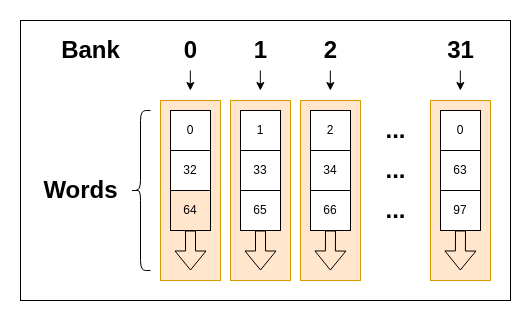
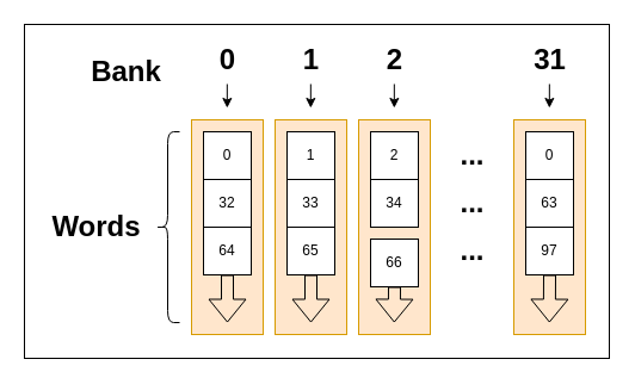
  <mxCell id="0" />
  <mxCell id="1" parent="0" />
  <mxCell id="2" value="" style="rounded=0;whiteSpace=wrap;html=1;" vertex="1" parent="1"><mxGeometry x="20" y="20" width="490" height="280" as="geometry" /></mxCell>
  <mxCell id="3" value="" style="rounded=0;whiteSpace=wrap;html=1;fillColor=#ffe6cc;strokeColor=#d79b00;" vertex="1" parent="1"><mxGeometry x="160" y="100" width="60" height="180" as="geometry" /></mxCell>
  <mxCell id="4" value="0" style="rounded=0;whiteSpace=wrap;html=1;" vertex="1" parent="1"><mxGeometry x="170" y="110" width="40" height="40" as="geometry" /></mxCell>
  <mxCell id="5" value="32" style="rounded=0;whiteSpace=wrap;html=1;" vertex="1" parent="1"><mxGeometry x="170" y="150" width="40" height="40" as="geometry" /></mxCell>
- <mxCell id="6" value="64" style="rounded=0;whiteSpace=wrap;html=1;fillColor=#ffe6cc;" vertex="1" parent="1"><mxGeometry x="170" y="190" width="40" height="40" as="geometry" /></mxCell>
+ <mxCell id="6" value="64" style="rounded=0;whiteSpace=wrap;html=1;" vertex="1" parent="1"><mxGeometry x="170" y="190" width="40" height="40" as="geometry" /></mxCell>
  <mxCell id="7" value="..." style="text;strokeColor=none;fillColor=none;html=1;fontSize=24;fontStyle=1;verticalAlign=middle;align=center;" vertex="1" parent="1"><mxGeometry x="370" y="110" width="50" height="40" as="geometry" /></mxCell>
  <mxCell id="8" value="" style="shape=flexArrow;endArrow=classic;html=1;rounded=0;" edge="1" parent="1"><mxGeometry width="50" height="50" relative="1" as="geometry"><mxPoint x="190" y="230" as="sourcePoint" /><mxPoint x="190" y="270" as="targetPoint" /></mxGeometry></mxCell>
  <mxCell id="9" value="" style="endArrow=classic;html=1;rounded=0;" edge="1" parent="1"><mxGeometry width="50" height="50" relative="1" as="geometry"><mxPoint x="189.83" y="70" as="sourcePoint" /><mxPoint x="189.83" y="90" as="targetPoint" /></mxGeometry></mxCell>
  <mxCell id="10" value="0" style="text;strokeColor=none;fillColor=none;html=1;fontSize=24;fontStyle=1;verticalAlign=middle;align=center;" vertex="1" parent="1"><mxGeometry x="170" y="30" width="40" height="40" as="geometry" /></mxCell>
- <mxCell id="11" value="Bank" style="text;strokeColor=none;fillColor=none;html=1;fontSize=24;fontStyle=1;verticalAlign=middle;align=center;" vertex="1" parent="1"><mxGeometry x="50" y="30" width="80" height="40" as="geometry" /></mxCell>
+ <mxCell id="11" value="Bank" style="text;strokeColor=none;fillColor=none;html=1;fontSize=24;fontStyle=1;verticalAlign=middle;align=center;" vertex="1" parent="1"><mxGeometry x="65" y="40" width="80" height="40" as="geometry" /></mxCell>
  <mxCell id="12" value="" style="rounded=0;whiteSpace=wrap;html=1;fillColor=#ffe6cc;strokeColor=#d79b00;" vertex="1" parent="1"><mxGeometry x="230" y="100" width="60" height="180" as="geometry" /></mxCell>
  <mxCell id="13" value="1" style="rounded=0;whiteSpace=wrap;html=1;" vertex="1" parent="1"><mxGeometry x="240" y="110" width="40" height="40" as="geometry" /></mxCell>
  <mxCell id="14" value="33" style="rounded=0;whiteSpace=wrap;html=1;" vertex="1" parent="1"><mxGeometry x="240" y="150" width="40" height="40" as="geometry" /></mxCell>
  <mxCell id="15" value="65" style="rounded=0;whiteSpace=wrap;html=1;" vertex="1" parent="1"><mxGeometry x="240" y="190" width="40" height="40" as="geometry" /></mxCell>
  <mxCell id="16" value="" style="shape=flexArrow;endArrow=classic;html=1;rounded=0;" edge="1" parent="1"><mxGeometry width="50" height="50" relative="1" as="geometry"><mxPoint x="260" y="230" as="sourcePoint" /><mxPoint x="260" y="270" as="targetPoint" /></mxGeometry></mxCell>
  <mxCell id="17" value="" style="endArrow=classic;html=1;rounded=0;" edge="1" parent="1"><mxGeometry width="50" height="50" relative="1" as="geometry"><mxPoint x="259.83" y="70" as="sourcePoint" /><mxPoint x="259.83" y="90" as="targetPoint" /></mxGeometry></mxCell>
  <mxCell id="18" value="1" style="text;strokeColor=none;fillColor=none;html=1;fontSize=24;fontStyle=1;verticalAlign=middle;align=center;" vertex="1" parent="1"><mxGeometry x="240" y="30" width="40" height="40" as="geometry" /></mxCell>
  <mxCell id="19" value="" style="rounded=0;whiteSpace=wrap;html=1;fillColor=#ffe6cc;strokeColor=#d79b00;" vertex="1" parent="1"><mxGeometry x="430" y="100" width="60" height="180" as="geometry" /></mxCell>
  <mxCell id="20" value="0" style="rounded=0;whiteSpace=wrap;html=1;" vertex="1" parent="1"><mxGeometry x="440" y="110" width="40" height="40" as="geometry" /></mxCell>
  <mxCell id="21" value="63" style="rounded=0;whiteSpace=wrap;html=1;" vertex="1" parent="1"><mxGeometry x="440" y="150" width="40" height="40" as="geometry" /></mxCell>
  <mxCell id="22" value="97" style="rounded=0;whiteSpace=wrap;html=1;" vertex="1" parent="1"><mxGeometry x="440" y="190" width="40" height="40" as="geometry" /></mxCell>
  <mxCell id="23" value="" style="shape=flexArrow;endArrow=classic;html=1;rounded=0;exitX=0.5;exitY=1;exitDx=0;exitDy=0;" edge="1" parent="1" source="22"><mxGeometry width="50" height="50" relative="1" as="geometry"><mxPoint x="460" y="240" as="sourcePoint" /><mxPoint x="459.83" y="270" as="targetPoint" /></mxGeometry></mxCell>
  <mxCell id="24" value="" style="endArrow=classic;html=1;rounded=0;" edge="1" parent="1"><mxGeometry width="50" height="50" relative="1" as="geometry"><mxPoint x="459.83" y="70" as="sourcePoint" /><mxPoint x="459.83" y="90" as="targetPoint" /></mxGeometry></mxCell>
  <mxCell id="25" value="31" style="text;strokeColor=none;fillColor=none;html=1;fontSize=24;fontStyle=1;verticalAlign=middle;align=center;" vertex="1" parent="1"><mxGeometry x="440" y="30" width="40" height="40" as="geometry" /></mxCell>
  <mxCell id="26" value="..." style="text;strokeColor=none;fillColor=none;html=1;fontSize=24;fontStyle=1;verticalAlign=middle;align=center;" vertex="1" parent="1"><mxGeometry x="370" y="150" width="50" height="40" as="geometry" /></mxCell>
  <mxCell id="27" value="..." style="text;strokeColor=none;fillColor=none;html=1;fontSize=24;fontStyle=1;verticalAlign=middle;align=center;" vertex="1" parent="1"><mxGeometry x="370" y="190" width="50" height="40" as="geometry" /></mxCell>
  <mxCell id="28" value="" style="rounded=0;whiteSpace=wrap;html=1;fillColor=#ffe6cc;strokeColor=#d79b00;" vertex="1" parent="1"><mxGeometry x="300" y="100" width="60" height="180" as="geometry" /></mxCell>
  <mxCell id="29" value="2" style="rounded=0;whiteSpace=wrap;html=1;" vertex="1" parent="1"><mxGeometry x="310" y="110" width="40" height="40" as="geometry" /></mxCell>
  <mxCell id="30" value="34" style="rounded=0;whiteSpace=wrap;html=1;" vertex="1" parent="1"><mxGeometry x="310" y="150" width="40" height="40" as="geometry" /></mxCell>
- <mxCell id="31" value="66" style="rounded=0;whiteSpace=wrap;html=1;" vertex="1" parent="1"><mxGeometry x="310" y="190" width="40" height="40" as="geometry" /></mxCell>
+ <mxCell id="31" value="66" style="rounded=0;whiteSpace=wrap;html=1;" vertex="1" parent="1"><mxGeometry x="310" y="200" width="40" height="40" as="geometry" /></mxCell>
  <mxCell id="32" value="" style="shape=flexArrow;endArrow=classic;html=1;rounded=0;exitX=0.5;exitY=1;exitDx=0;exitDy=0;" edge="1" parent="1" source="31"><mxGeometry width="50" height="50" relative="1" as="geometry"><mxPoint x="330" y="240" as="sourcePoint" /><mxPoint x="329.83" y="270" as="targetPoint" /></mxGeometry></mxCell>
  <mxCell id="33" value="" style="endArrow=classic;html=1;rounded=0;" edge="1" parent="1"><mxGeometry width="50" height="50" relative="1" as="geometry"><mxPoint x="329.83" y="70" as="sourcePoint" /><mxPoint x="329.83" y="90" as="targetPoint" /></mxGeometry></mxCell>
  <mxCell id="34" value="2" style="text;strokeColor=none;fillColor=none;html=1;fontSize=24;fontStyle=1;verticalAlign=middle;align=center;" vertex="1" parent="1"><mxGeometry x="310" y="30" width="40" height="40" as="geometry" /></mxCell>
  <mxCell id="35" value="Words" style="text;strokeColor=none;fillColor=none;html=1;fontSize=24;fontStyle=1;verticalAlign=middle;align=center;" vertex="1" parent="1"><mxGeometry x="40" y="170" width="80" height="40" as="geometry" /></mxCell>
  <mxCell id="36" value="" style="shape=curlyBracket;whiteSpace=wrap;html=1;rounded=1;labelPosition=left;verticalLabelPosition=middle;align=right;verticalAlign=middle;" vertex="1" parent="1"><mxGeometry x="130" y="110" width="20" height="160" as="geometry" /></mxCell>
